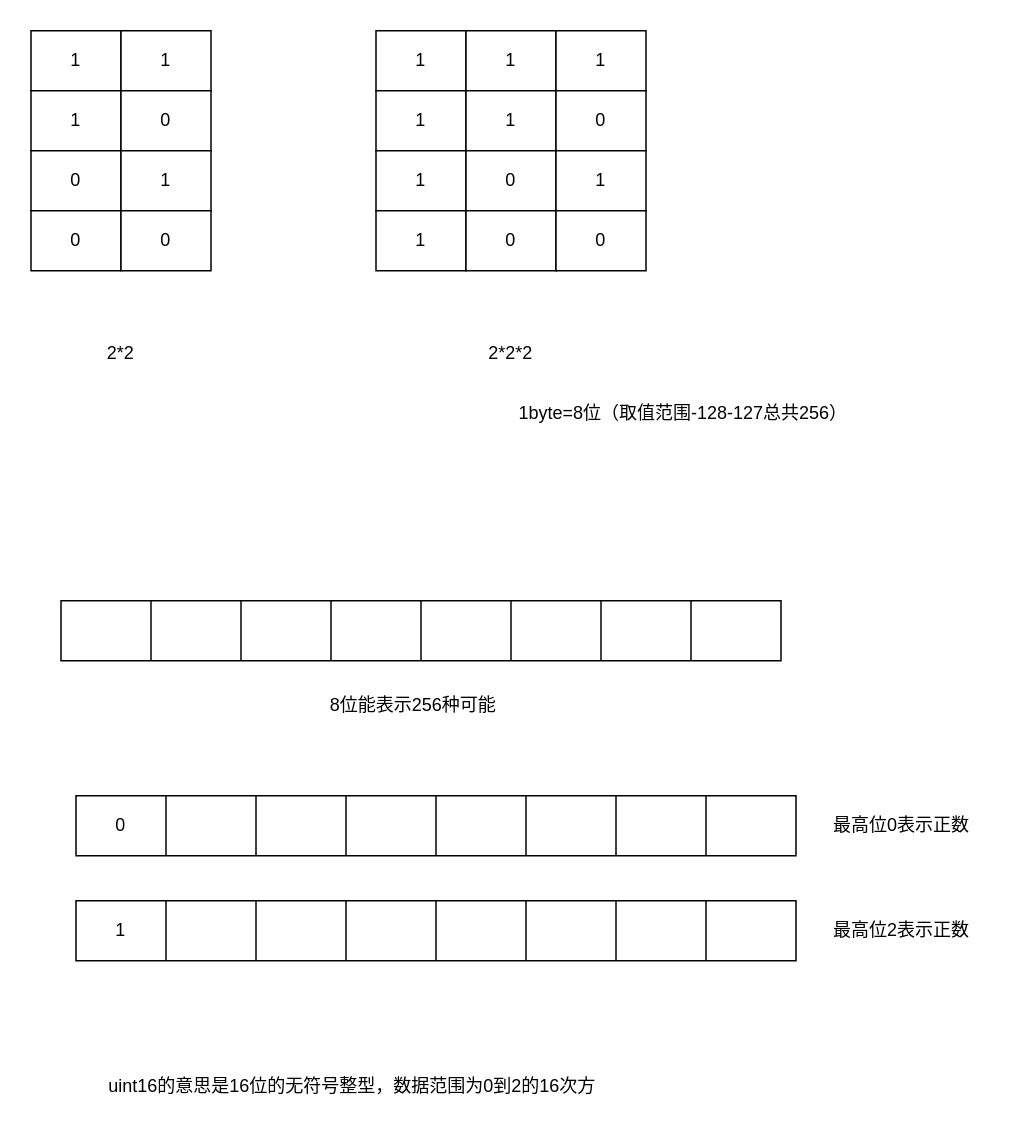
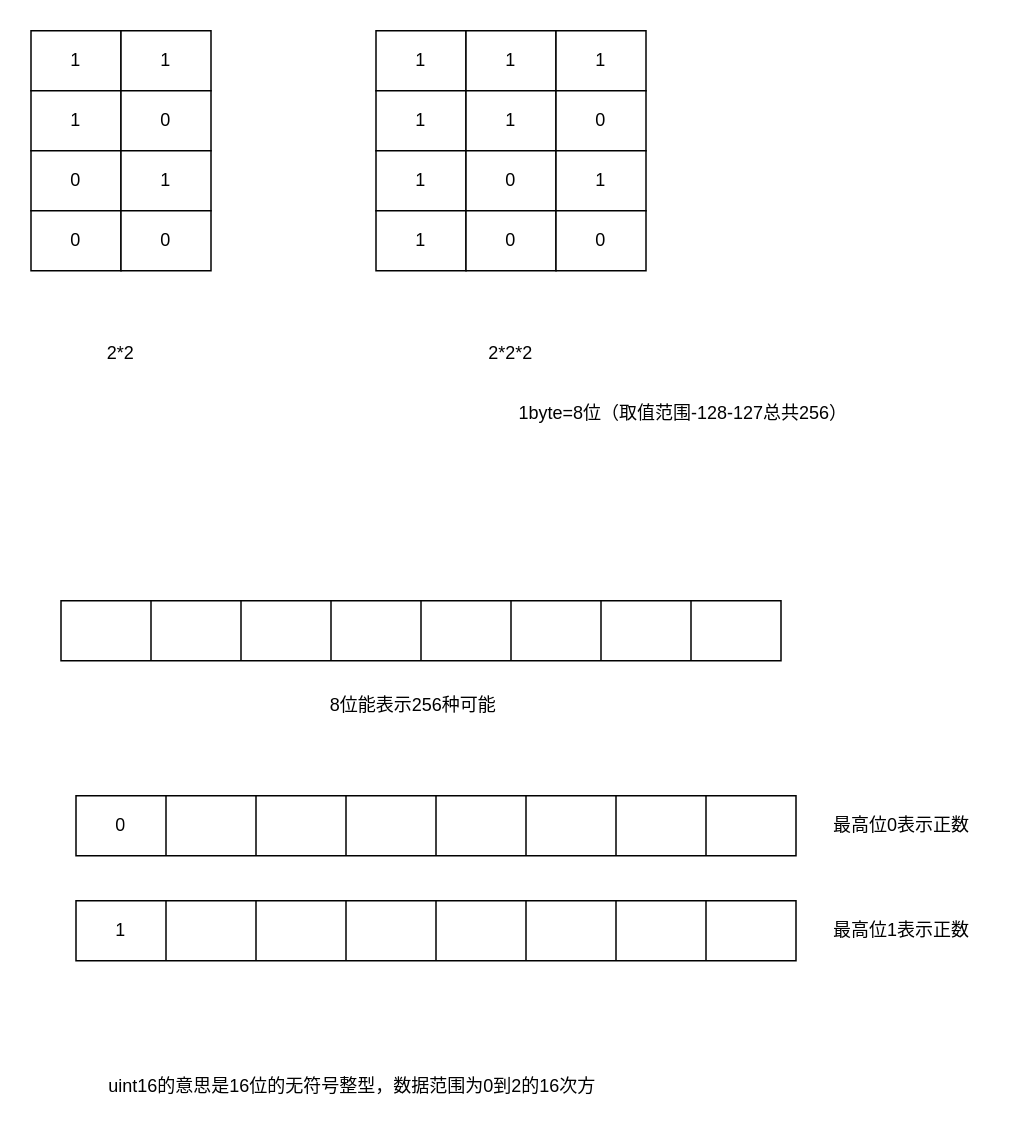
  <mxCell id="0" />
  <mxCell id="1" parent="0" />
  <mxCell id="2" value="" style="shape=table;html=1;whiteSpace=wrap;startSize=0;container=1;collapsible=0;childLayout=tableLayout;" parent="1" vertex="1"><mxGeometry x="40" y="400" width="480" height="40" as="geometry" /></mxCell>
  <mxCell id="3" value="" style="shape=tableRow;horizontal=0;startSize=0;swimlaneHead=0;swimlaneBody=0;top=0;left=0;bottom=0;right=0;collapsible=0;dropTarget=0;fillColor=none;points=[[0,0.5],[1,0.5]];portConstraint=eastwest;" parent="2" vertex="1"><mxGeometry width="480" height="40" as="geometry" /></mxCell>
  <mxCell id="4" style="shape=partialRectangle;html=1;whiteSpace=wrap;connectable=0;fillColor=none;top=0;left=0;bottom=0;right=0;overflow=hidden;" vertex="1" parent="3"><mxGeometry width="60" height="40" as="geometry"><mxRectangle width="60" height="40" as="alternateBounds" /></mxGeometry></mxCell>
  <mxCell id="5" style="shape=partialRectangle;html=1;whiteSpace=wrap;connectable=0;fillColor=none;top=0;left=0;bottom=0;right=0;overflow=hidden;" vertex="1" parent="3"><mxGeometry x="60" width="60" height="40" as="geometry"><mxRectangle width="60" height="40" as="alternateBounds" /></mxGeometry></mxCell>
  <mxCell id="6" style="shape=partialRectangle;html=1;whiteSpace=wrap;connectable=0;fillColor=none;top=0;left=0;bottom=0;right=0;overflow=hidden;" vertex="1" parent="3"><mxGeometry x="120" width="60" height="40" as="geometry"><mxRectangle width="60" height="40" as="alternateBounds" /></mxGeometry></mxCell>
  <mxCell id="7" style="shape=partialRectangle;html=1;whiteSpace=wrap;connectable=0;fillColor=none;top=0;left=0;bottom=0;right=0;overflow=hidden;" vertex="1" parent="3"><mxGeometry x="180" width="60" height="40" as="geometry"><mxRectangle width="60" height="40" as="alternateBounds" /></mxGeometry></mxCell>
  <mxCell id="8" value="" style="shape=partialRectangle;html=1;whiteSpace=wrap;connectable=0;fillColor=none;top=0;left=0;bottom=0;right=0;overflow=hidden;" parent="3" vertex="1"><mxGeometry x="240" width="60" height="40" as="geometry"><mxRectangle width="60" height="40" as="alternateBounds" /></mxGeometry></mxCell>
  <mxCell id="9" value="" style="shape=partialRectangle;html=1;whiteSpace=wrap;connectable=0;fillColor=none;top=0;left=0;bottom=0;right=0;overflow=hidden;" parent="3" vertex="1"><mxGeometry x="300" width="60" height="40" as="geometry"><mxRectangle width="60" height="40" as="alternateBounds" /></mxGeometry></mxCell>
  <mxCell id="10" value="" style="shape=partialRectangle;html=1;whiteSpace=wrap;connectable=0;fillColor=none;top=0;left=0;bottom=0;right=0;overflow=hidden;" parent="3" vertex="1"><mxGeometry x="360" width="60" height="40" as="geometry"><mxRectangle width="60" height="40" as="alternateBounds" /></mxGeometry></mxCell>
  <mxCell id="11" style="shape=partialRectangle;html=1;whiteSpace=wrap;connectable=0;fillColor=none;top=0;left=0;bottom=0;right=0;overflow=hidden;" vertex="1" parent="3"><mxGeometry x="420" width="60" height="40" as="geometry"><mxRectangle width="60" height="40" as="alternateBounds" /></mxGeometry></mxCell>
  <mxCell id="12" value="1" style="rounded=0;whiteSpace=wrap;html=1;" vertex="1" parent="1"><mxGeometry x="20" y="20" width="60" height="40" as="geometry" /></mxCell>
  <mxCell id="13" value="1" style="rounded=0;whiteSpace=wrap;html=1;" vertex="1" parent="1"><mxGeometry x="80" y="20" width="60" height="40" as="geometry" /></mxCell>
  <mxCell id="14" value="1" style="rounded=0;whiteSpace=wrap;html=1;" vertex="1" parent="1"><mxGeometry x="20" y="60" width="60" height="40" as="geometry" /></mxCell>
  <mxCell id="15" value="0" style="rounded=0;whiteSpace=wrap;html=1;" vertex="1" parent="1"><mxGeometry x="80" y="60" width="60" height="40" as="geometry" /></mxCell>
  <mxCell id="16" value="0" style="rounded=0;whiteSpace=wrap;html=1;" vertex="1" parent="1"><mxGeometry x="20" y="100" width="60" height="40" as="geometry" /></mxCell>
  <mxCell id="17" value="1" style="rounded=0;whiteSpace=wrap;html=1;" vertex="1" parent="1"><mxGeometry x="80" y="100" width="60" height="40" as="geometry" /></mxCell>
  <mxCell id="18" value="0" style="rounded=0;whiteSpace=wrap;html=1;" vertex="1" parent="1"><mxGeometry x="20" y="140" width="60" height="40" as="geometry" /></mxCell>
  <mxCell id="19" value="0" style="rounded=0;whiteSpace=wrap;html=1;" vertex="1" parent="1"><mxGeometry x="80" y="140" width="60" height="40" as="geometry" /></mxCell>
  <mxCell id="20" value="2*2" style="text;html=1;strokeColor=none;fillColor=none;align=center;verticalAlign=middle;whiteSpace=wrap;rounded=0;" vertex="1" parent="1"><mxGeometry x="50" y="220" width="60" height="30" as="geometry" /></mxCell>
  <mxCell id="21" value="8位能表示256种可能" style="text;html=1;strokeColor=none;fillColor=none;align=center;verticalAlign=middle;whiteSpace=wrap;rounded=0;" vertex="1" parent="1"><mxGeometry x="200" y="460" width="150" height="20" as="geometry" /></mxCell>
  <mxCell id="22" value="1" style="rounded=0;whiteSpace=wrap;html=1;" vertex="1" parent="1"><mxGeometry x="250" y="20" width="60" height="40" as="geometry" /></mxCell>
  <mxCell id="23" value="1" style="rounded=0;whiteSpace=wrap;html=1;" vertex="1" parent="1"><mxGeometry x="310" y="20" width="60" height="40" as="geometry" /></mxCell>
  <mxCell id="24" value="1" style="rounded=0;whiteSpace=wrap;html=1;" vertex="1" parent="1"><mxGeometry x="370" y="20" width="60" height="40" as="geometry" /></mxCell>
  <mxCell id="25" value="1" style="rounded=0;whiteSpace=wrap;html=1;" vertex="1" parent="1"><mxGeometry x="250" y="60" width="60" height="40" as="geometry" /></mxCell>
  <mxCell id="26" value="1" style="rounded=0;whiteSpace=wrap;html=1;" vertex="1" parent="1"><mxGeometry x="310" y="60" width="60" height="40" as="geometry" /></mxCell>
  <mxCell id="27" value="0" style="rounded=0;whiteSpace=wrap;html=1;" vertex="1" parent="1"><mxGeometry x="370" y="60" width="60" height="40" as="geometry" /></mxCell>
  <mxCell id="28" value="1" style="rounded=0;whiteSpace=wrap;html=1;" vertex="1" parent="1"><mxGeometry x="250" y="100" width="60" height="40" as="geometry" /></mxCell>
  <mxCell id="29" value="0" style="rounded=0;whiteSpace=wrap;html=1;" vertex="1" parent="1"><mxGeometry x="310" y="100" width="60" height="40" as="geometry" /></mxCell>
  <mxCell id="30" value="1" style="rounded=0;whiteSpace=wrap;html=1;" vertex="1" parent="1"><mxGeometry x="370" y="100" width="60" height="40" as="geometry" /></mxCell>
  <mxCell id="31" value="1" style="rounded=0;whiteSpace=wrap;html=1;" vertex="1" parent="1"><mxGeometry x="250" y="140" width="60" height="40" as="geometry" /></mxCell>
  <mxCell id="32" value="0" style="rounded=0;whiteSpace=wrap;html=1;" vertex="1" parent="1"><mxGeometry x="310" y="140" width="60" height="40" as="geometry" /></mxCell>
  <mxCell id="33" value="0" style="rounded=0;whiteSpace=wrap;html=1;" vertex="1" parent="1"><mxGeometry x="370" y="140" width="60" height="40" as="geometry" /></mxCell>
  <mxCell id="34" value="2*2*2" style="text;html=1;strokeColor=none;fillColor=none;align=center;verticalAlign=middle;whiteSpace=wrap;rounded=0;" vertex="1" parent="1"><mxGeometry x="310" y="220" width="60" height="30" as="geometry" /></mxCell>
  <mxCell id="35" value="1byte=8位（取值范围-128-127总共256）" style="text;html=1;strokeColor=none;fillColor=none;align=center;verticalAlign=middle;whiteSpace=wrap;rounded=0;" vertex="1" parent="1"><mxGeometry x="315" y="260" width="280" height="30" as="geometry" /></mxCell>
  <mxCell id="36" value="" style="shape=table;html=1;whiteSpace=wrap;startSize=0;container=1;collapsible=0;childLayout=tableLayout;" vertex="1" parent="1"><mxGeometry x="50" y="530" width="480" height="40" as="geometry" /></mxCell>
  <mxCell id="37" value="" style="shape=tableRow;horizontal=0;startSize=0;swimlaneHead=0;swimlaneBody=0;top=0;left=0;bottom=0;right=0;collapsible=0;dropTarget=0;fillColor=none;points=[[0,0.5],[1,0.5]];portConstraint=eastwest;" vertex="1" parent="36"><mxGeometry width="480" height="40" as="geometry" /></mxCell>
  <mxCell id="38" value="0" style="shape=partialRectangle;html=1;whiteSpace=wrap;connectable=0;fillColor=none;top=0;left=0;bottom=0;right=0;overflow=hidden;" vertex="1" parent="37"><mxGeometry width="60" height="40" as="geometry"><mxRectangle width="60" height="40" as="alternateBounds" /></mxGeometry></mxCell>
  <mxCell id="39" style="shape=partialRectangle;html=1;whiteSpace=wrap;connectable=0;fillColor=none;top=0;left=0;bottom=0;right=0;overflow=hidden;" vertex="1" parent="37"><mxGeometry x="60" width="60" height="40" as="geometry"><mxRectangle width="60" height="40" as="alternateBounds" /></mxGeometry></mxCell>
  <mxCell id="40" style="shape=partialRectangle;html=1;whiteSpace=wrap;connectable=0;fillColor=none;top=0;left=0;bottom=0;right=0;overflow=hidden;" vertex="1" parent="37"><mxGeometry x="120" width="60" height="40" as="geometry"><mxRectangle width="60" height="40" as="alternateBounds" /></mxGeometry></mxCell>
  <mxCell id="41" style="shape=partialRectangle;html=1;whiteSpace=wrap;connectable=0;fillColor=none;top=0;left=0;bottom=0;right=0;overflow=hidden;" vertex="1" parent="37"><mxGeometry x="180" width="60" height="40" as="geometry"><mxRectangle width="60" height="40" as="alternateBounds" /></mxGeometry></mxCell>
  <mxCell id="42" value="" style="shape=partialRectangle;html=1;whiteSpace=wrap;connectable=0;fillColor=none;top=0;left=0;bottom=0;right=0;overflow=hidden;" vertex="1" parent="37"><mxGeometry x="240" width="60" height="40" as="geometry"><mxRectangle width="60" height="40" as="alternateBounds" /></mxGeometry></mxCell>
  <mxCell id="43" value="" style="shape=partialRectangle;html=1;whiteSpace=wrap;connectable=0;fillColor=none;top=0;left=0;bottom=0;right=0;overflow=hidden;" vertex="1" parent="37"><mxGeometry x="300" width="60" height="40" as="geometry"><mxRectangle width="60" height="40" as="alternateBounds" /></mxGeometry></mxCell>
  <mxCell id="44" value="" style="shape=partialRectangle;html=1;whiteSpace=wrap;connectable=0;fillColor=none;top=0;left=0;bottom=0;right=0;overflow=hidden;" vertex="1" parent="37"><mxGeometry x="360" width="60" height="40" as="geometry"><mxRectangle width="60" height="40" as="alternateBounds" /></mxGeometry></mxCell>
  <mxCell id="45" style="shape=partialRectangle;html=1;whiteSpace=wrap;connectable=0;fillColor=none;top=0;left=0;bottom=0;right=0;overflow=hidden;" vertex="1" parent="37"><mxGeometry x="420" width="60" height="40" as="geometry"><mxRectangle width="60" height="40" as="alternateBounds" /></mxGeometry></mxCell>
  <mxCell id="46" value="" style="shape=table;html=1;whiteSpace=wrap;startSize=0;container=1;collapsible=0;childLayout=tableLayout;" vertex="1" parent="1"><mxGeometry x="50" y="600" width="480" height="40" as="geometry" /></mxCell>
  <mxCell id="47" value="" style="shape=tableRow;horizontal=0;startSize=0;swimlaneHead=0;swimlaneBody=0;top=0;left=0;bottom=0;right=0;collapsible=0;dropTarget=0;fillColor=none;points=[[0,0.5],[1,0.5]];portConstraint=eastwest;" vertex="1" parent="46"><mxGeometry width="480" height="40" as="geometry" /></mxCell>
  <mxCell id="48" value="1" style="shape=partialRectangle;html=1;whiteSpace=wrap;connectable=0;fillColor=none;top=0;left=0;bottom=0;right=0;overflow=hidden;" vertex="1" parent="47"><mxGeometry width="60" height="40" as="geometry"><mxRectangle width="60" height="40" as="alternateBounds" /></mxGeometry></mxCell>
  <mxCell id="49" style="shape=partialRectangle;html=1;whiteSpace=wrap;connectable=0;fillColor=none;top=0;left=0;bottom=0;right=0;overflow=hidden;" vertex="1" parent="47"><mxGeometry x="60" width="60" height="40" as="geometry"><mxRectangle width="60" height="40" as="alternateBounds" /></mxGeometry></mxCell>
  <mxCell id="50" style="shape=partialRectangle;html=1;whiteSpace=wrap;connectable=0;fillColor=none;top=0;left=0;bottom=0;right=0;overflow=hidden;" vertex="1" parent="47"><mxGeometry x="120" width="60" height="40" as="geometry"><mxRectangle width="60" height="40" as="alternateBounds" /></mxGeometry></mxCell>
  <mxCell id="51" style="shape=partialRectangle;html=1;whiteSpace=wrap;connectable=0;fillColor=none;top=0;left=0;bottom=0;right=0;overflow=hidden;" vertex="1" parent="47"><mxGeometry x="180" width="60" height="40" as="geometry"><mxRectangle width="60" height="40" as="alternateBounds" /></mxGeometry></mxCell>
  <mxCell id="52" value="" style="shape=partialRectangle;html=1;whiteSpace=wrap;connectable=0;fillColor=none;top=0;left=0;bottom=0;right=0;overflow=hidden;" vertex="1" parent="47"><mxGeometry x="240" width="60" height="40" as="geometry"><mxRectangle width="60" height="40" as="alternateBounds" /></mxGeometry></mxCell>
  <mxCell id="53" value="" style="shape=partialRectangle;html=1;whiteSpace=wrap;connectable=0;fillColor=none;top=0;left=0;bottom=0;right=0;overflow=hidden;" vertex="1" parent="47"><mxGeometry x="300" width="60" height="40" as="geometry"><mxRectangle width="60" height="40" as="alternateBounds" /></mxGeometry></mxCell>
  <mxCell id="54" value="" style="shape=partialRectangle;html=1;whiteSpace=wrap;connectable=0;fillColor=none;top=0;left=0;bottom=0;right=0;overflow=hidden;" vertex="1" parent="47"><mxGeometry x="360" width="60" height="40" as="geometry"><mxRectangle width="60" height="40" as="alternateBounds" /></mxGeometry></mxCell>
  <mxCell id="55" style="shape=partialRectangle;html=1;whiteSpace=wrap;connectable=0;fillColor=none;top=0;left=0;bottom=0;right=0;overflow=hidden;" vertex="1" parent="47"><mxGeometry x="420" width="60" height="40" as="geometry"><mxRectangle width="60" height="40" as="alternateBounds" /></mxGeometry></mxCell>
  <mxCell id="56" value="最高位0表示正数" style="text;html=1;align=center;verticalAlign=middle;resizable=0;points=[];autosize=1;strokeColor=none;fillColor=none;" vertex="1" parent="1"><mxGeometry x="545" y="535" width="110" height="30" as="geometry" /></mxCell>
- <mxCell id="57" value="最高位2表示正数" style="text;html=1;align=center;verticalAlign=middle;resizable=0;points=[];autosize=1;strokeColor=none;fillColor=none;" vertex="1" parent="1"><mxGeometry x="545" y="605" width="110" height="30" as="geometry" /></mxCell>
+ <mxCell id="57" value="最高位1表示正数" style="text;html=1;align=center;verticalAlign=middle;resizable=0;points=[];autosize=1;strokeColor=none;fillColor=none;" vertex="1" parent="1"><mxGeometry x="545" y="605" width="110" height="30" as="geometry" /></mxCell>
  <mxCell id="58" value="&lt;span style=&quot;orphans: 2; text-align: start; text-indent: 0px; widows: 2; text-decoration-thickness: initial; text-decoration-style: initial; text-decoration-color: initial; float: none; display: inline !important;&quot;&gt;uint16的意思是16位的无符号整型，数据范围为0到2的16次方&lt;/span&gt;" style="text;whiteSpace=wrap;html=1;" vertex="1" parent="1"><mxGeometry x="70" y="710" width="360" height="30" as="geometry" /></mxCell>
